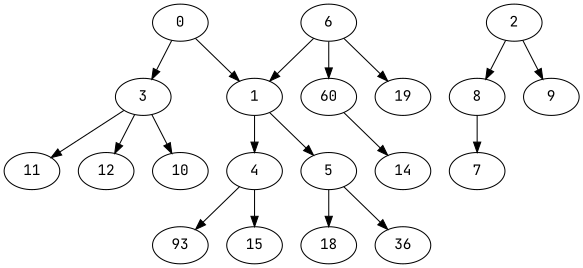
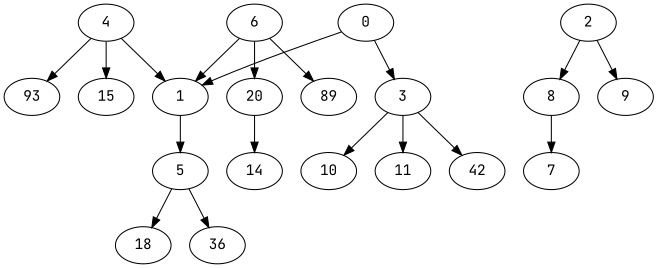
  digraph {
    fontname="JetBrains Mono"
    node [Weight=3 fontname="JetBrains Mono"]
    edge [Weight=19 fontname="JetBrains Mono"]
    0 [Weight=6]
    1 [Weight=7]
    3 [Weight=2]
    4 [Weight=7]
    5
    2 [Weight=5]
    8 [Weight=10]
    9 [Weight=9]
    10 [Weight=6]
    11 [Weight=5]
-   12
+   12 [label=42]
    n12 [Weight=7 label=93]
    15
    6 [Weight=2]
-   20 [label=60]
-   19 [Weight=2]
+   20
+   19 [Weight=2 label=89]
    18 [Weight=7]
    n18 [label=36]
    7 [Weight=10]
    14 [Weight=5]
    0 -> 1 [Weight=66]
    0 -> 3 [Weight=28]
-   1 -> 4 [Weight=85]
+   4 -> 1 [Weight=85]
    1 -> 5 [Weight=47]
    3 -> 10 [Weight=56]
    3 -> 11 [Weight=66]
    3 -> 12 [Weight=94]
    4 -> n12
    4 -> 15 [Weight=75]
    5 -> 18
    5 -> n18 [Weight=47]
    2 -> 8 [Weight=66]
    2 -> 9 [Weight=47]
    8 -> 7 [Weight=85]
    6 -> 1
    6 -> 20 [Weight=56]
    6 -> 19 [Weight=75]
    20 -> 14
  }
